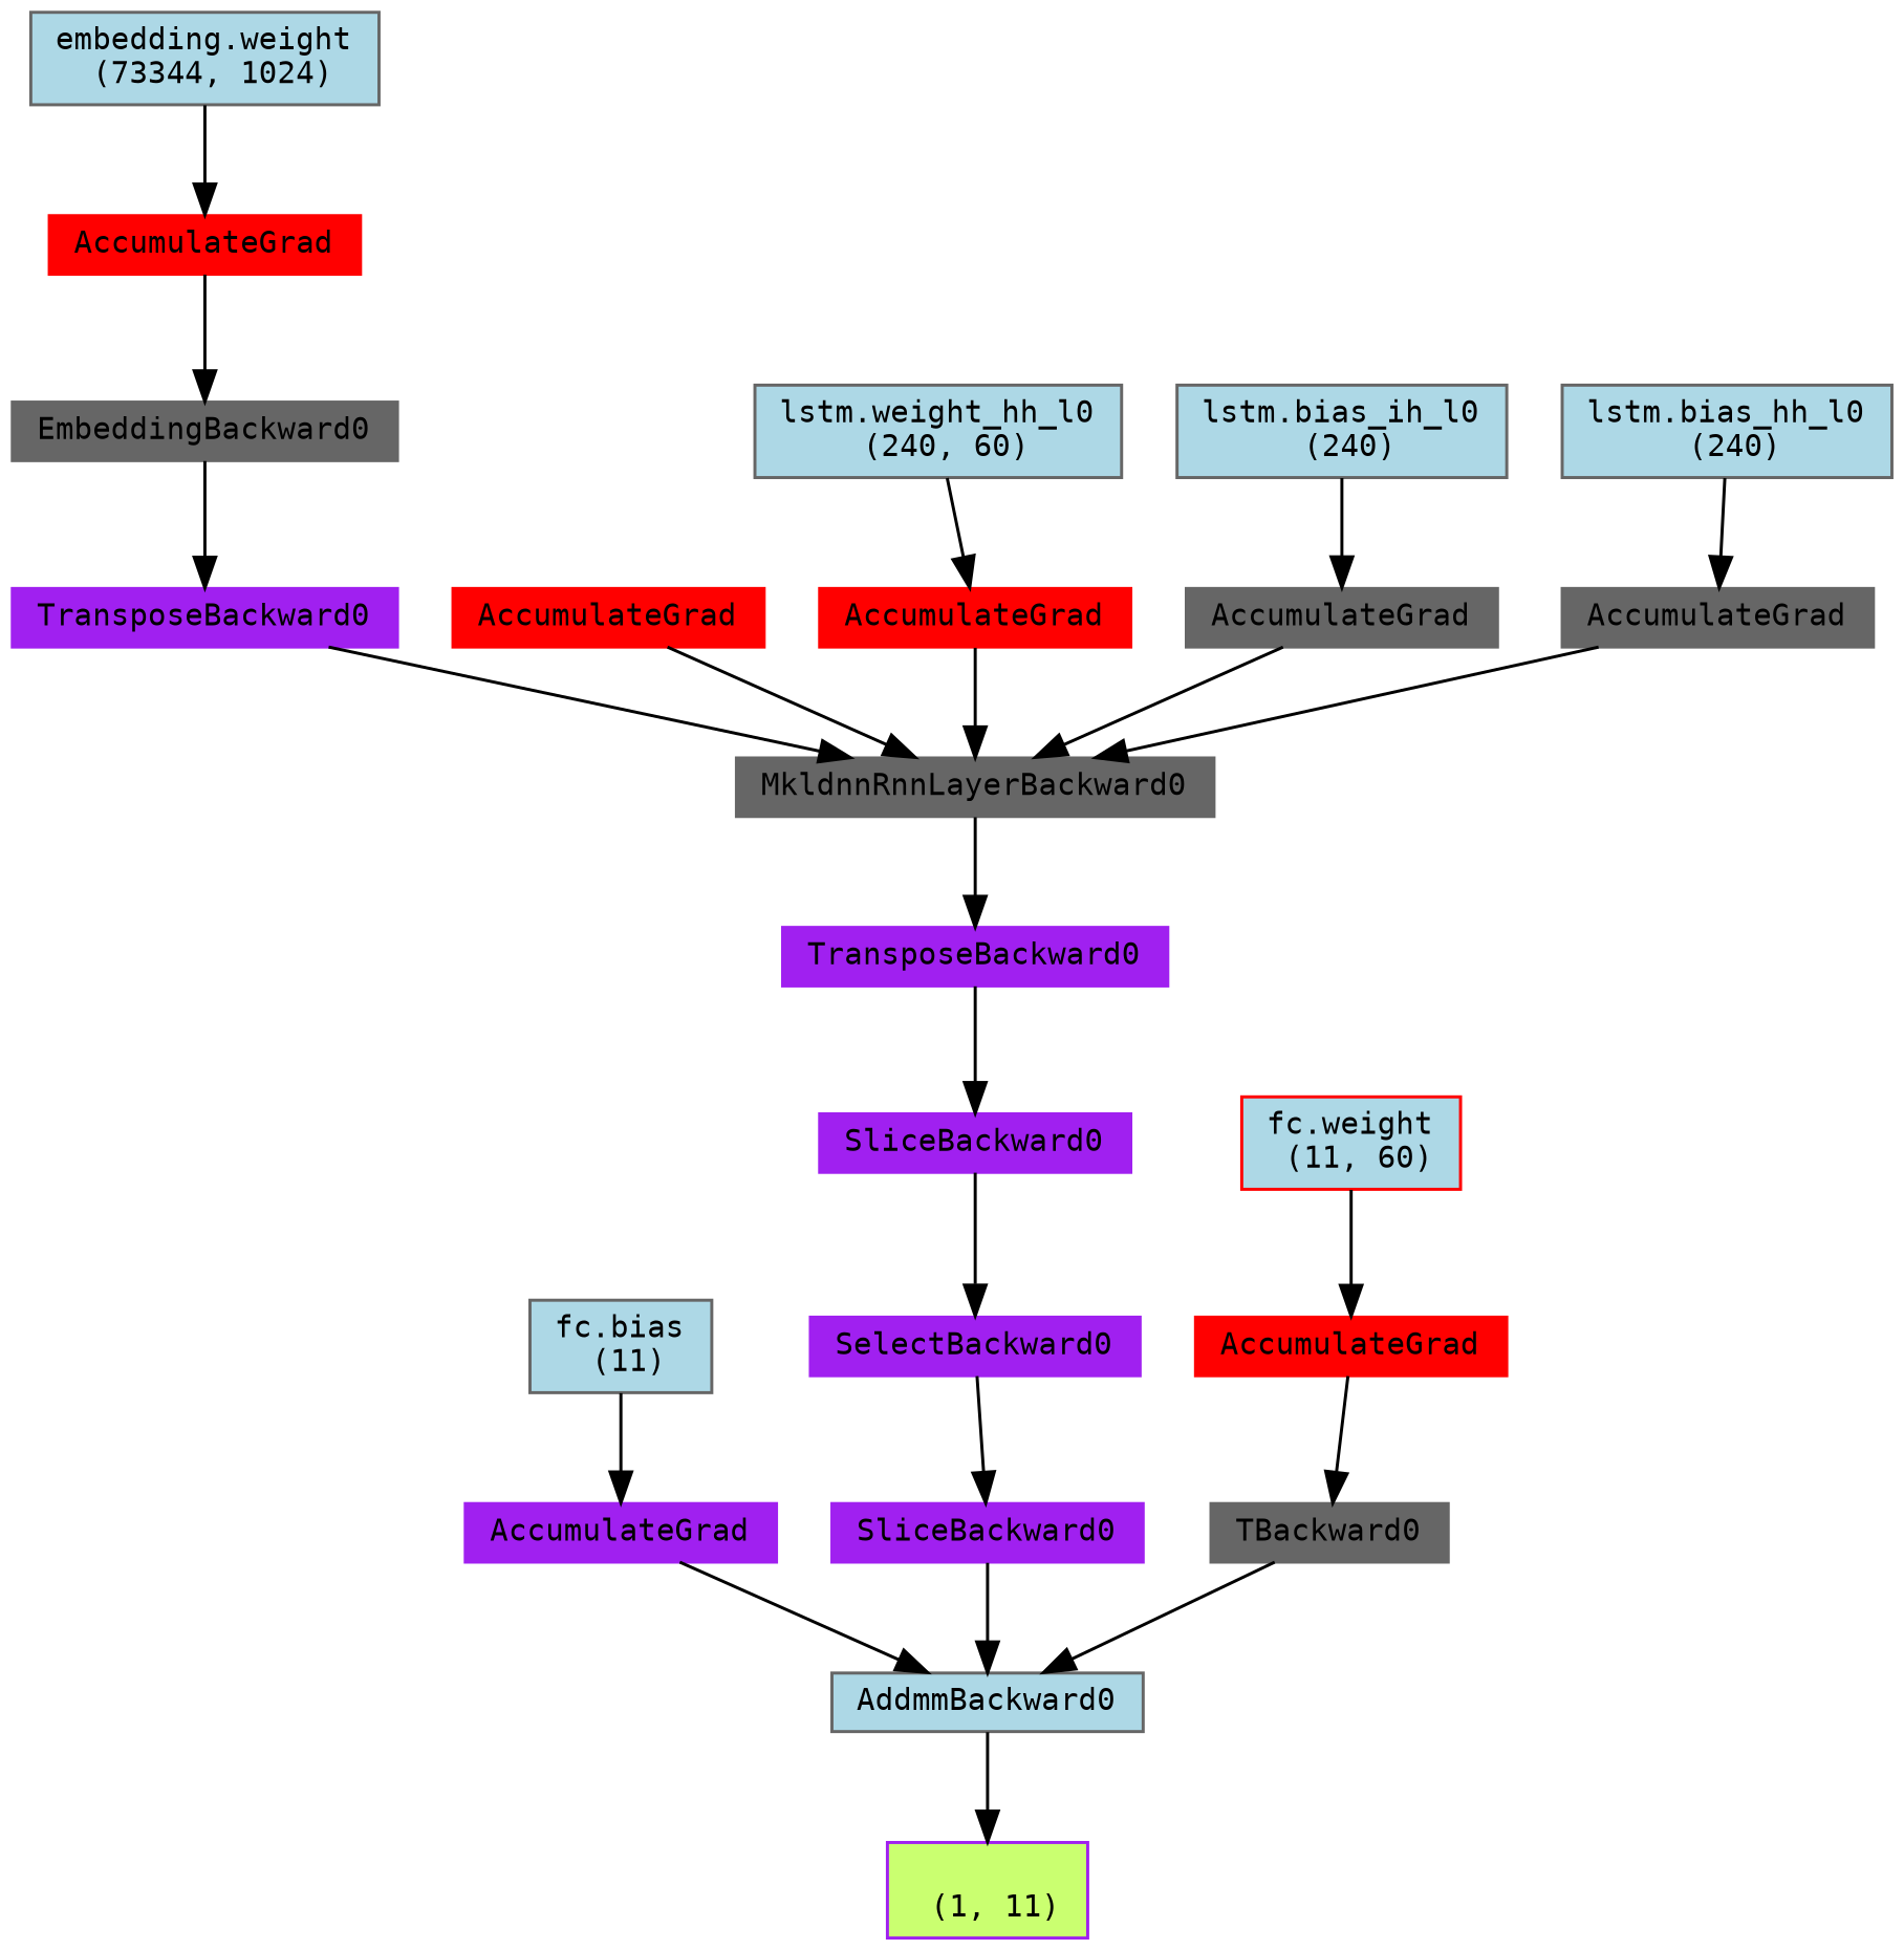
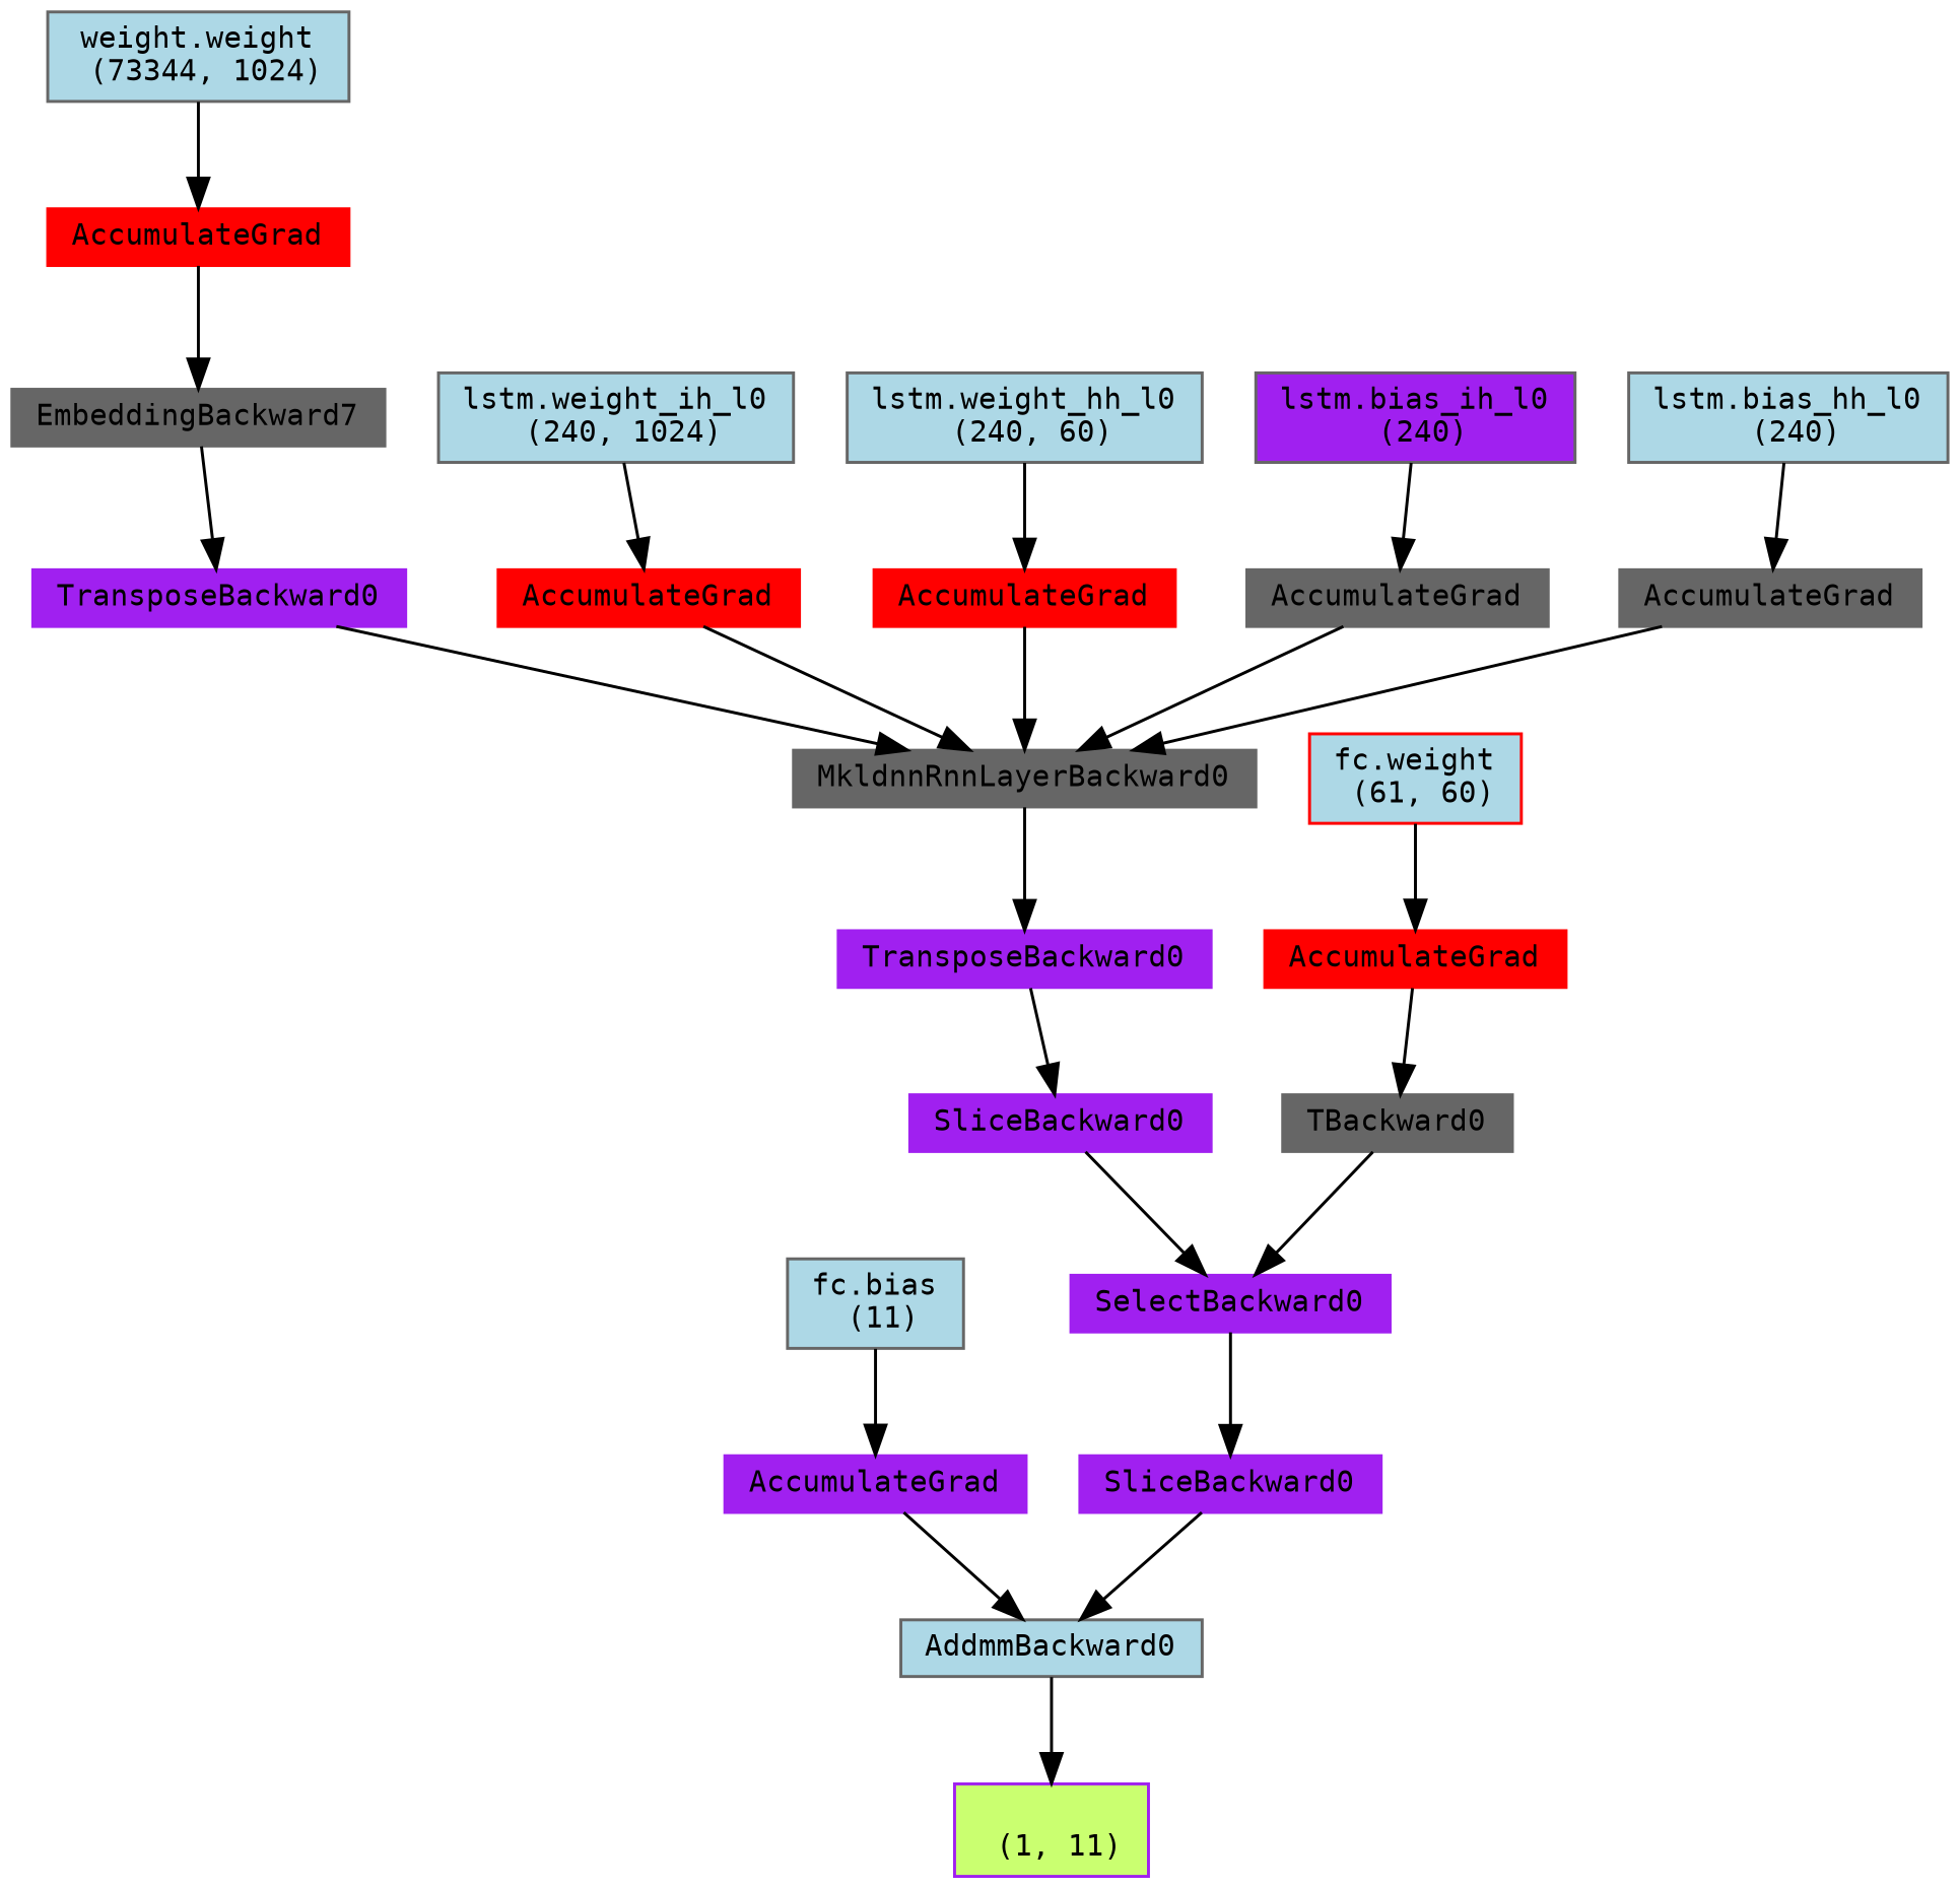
  digraph {
    node [align=left color=gray40 fontname=monospace fontsize=10 ranksep=0.1 shape=box style=filled]
    n1 [color=purple fillcolor=darkolivegreen1 height=0.2 label="\n (1, 11)"]
    n2 [fillcolor=lightblue height=0.2 label=AddmmBackward0]
    n3 [color=purple height=0.2 label=AccumulateGrad]
    n4 [fillcolor=lightblue height=0.2 label="fc.bias\n (11)"]
    n5 [color=purple height=0.2 label=SliceBackward0]
    n6 [color=purple height=0.2 label=SelectBackward0]
    n7 [color=purple height=0.2 label=SliceBackward0]
    n8 [color=purple height=0.2 label=TransposeBackward0]
    n9 [height=0.2 label=MkldnnRnnLayerBackward0]
    n10 [color=purple height=0.2 label=TransposeBackward0]
-   n11 [height=0.2 label=EmbeddingBackward0]
+   n11 [height=0.2 label=EmbeddingBackward7]
    n12 [color=red height=0.2 label=AccumulateGrad]
-   n13 [fillcolor=lightblue height=0.2 label="embedding.weight\n (73344, 1024)"]
+   n13 [fillcolor=lightblue height=0.2 label="weight.weight\n (73344, 1024)"]
    n14 [color=red height=0.2 label=AccumulateGrad]
+   n15 [fillcolor=lightblue height=0.2 label="lstm.weight_ih_l0\n (240, 1024)"]
    n16 [color=red height=0.2 label=AccumulateGrad]
    n17 [fillcolor=lightblue height=0.2 label="lstm.weight_hh_l0\n (240, 60)"]
    n18 [height=0.2 label=AccumulateGrad]
-   n19 [fillcolor=lightblue height=0.2 label="lstm.bias_ih_l0\n (240)"]
+   n19 [fillcolor=purple height=0.2 label="lstm.bias_ih_l0\n (240)"]
    n20 [height=0.2 label=AccumulateGrad]
    n21 [fillcolor=lightblue height=0.2 label="lstm.bias_hh_l0\n (240)"]
    n22 [height=0.2 label=TBackward0]
    n23 [color=red height=0.2 label=AccumulateGrad]
-   n24 [color=red fillcolor=lightblue height=0.2 label="fc.weight\n (11, 60)"]
+   n24 [color=red fillcolor=lightblue height=0.2 label="fc.weight\n (61, 60)"]
    n2 -> n1
    n3 -> n2
    n4 -> n3
    n5 -> n2
    n6 -> n5
    n7 -> n6
    n8 -> n7
    n9 -> n8
    n10 -> n9
    n11 -> n10
    n12 -> n11
    n13 -> n12
    n14 -> n9
+   n15 -> n14
    n16 -> n9
    n17 -> n16
    n18 -> n9
    n19 -> n18
    n20 -> n9
    n21 -> n20
-   n22 -> n2
+   n22 -> n6
    n23 -> n22
    n24 -> n23
  }
